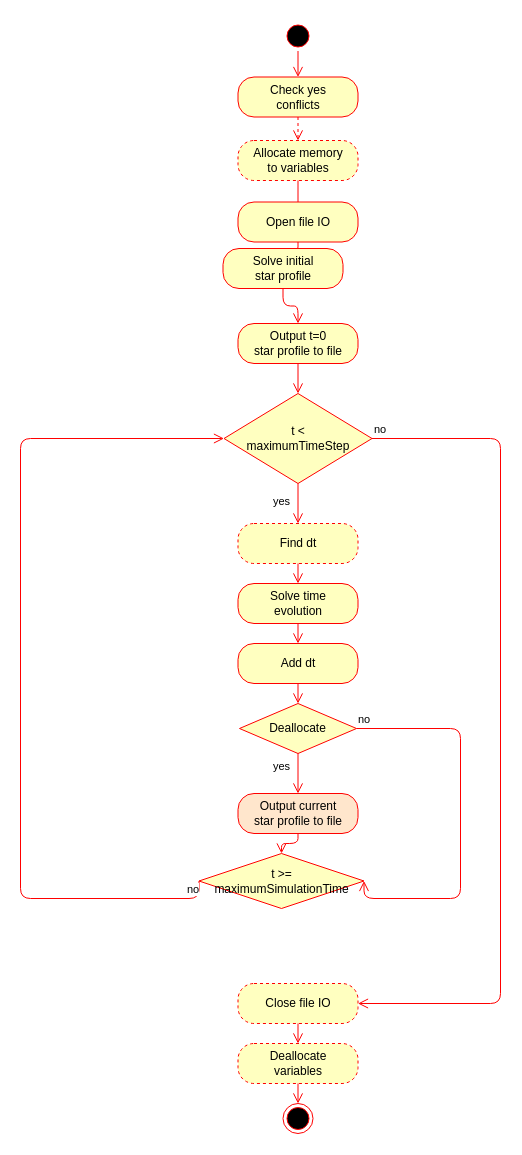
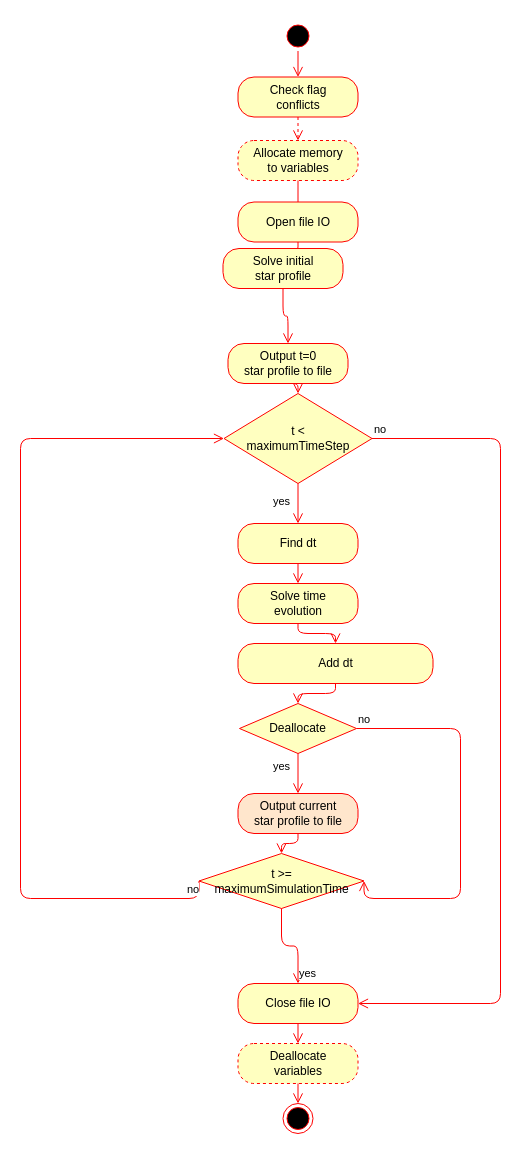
  <mxCell id="0" />
  <mxCell id="1" parent="0" />
  <mxCell id="2" value="" style="endArrow=open;strokeColor=#FF0000;endFill=1;rounded=0" parent="1" edge="1"><mxGeometry relative="1" as="geometry"><mxPoint x="370" y="398.865" as="targetPoint" /></mxGeometry></mxCell>
- <mxCell id="3" value="&lt;span style=&quot;white-space: nowrap&quot;&gt;Check yes&lt;/span&gt;&lt;br style=&quot;padding: 0px ; margin: 0px ; white-space: nowrap&quot;&gt;&lt;span style=&quot;white-space: nowrap&quot;&gt;conflicts&lt;/span&gt;" style="rounded=1;whiteSpace=wrap;html=1;arcSize=40;fontColor=#000000;fillColor=#ffffc0;strokeColor=#ff0000;" vertex="1" parent="1"><mxGeometry x="237.5" y="76.5" width="120" height="40" as="geometry" /></mxCell>
+ <mxCell id="3" value="&lt;span style=&quot;white-space: nowrap&quot;&gt;Check flag&lt;/span&gt;&lt;br style=&quot;padding: 0px ; margin: 0px ; white-space: nowrap&quot;&gt;&lt;span style=&quot;white-space: nowrap&quot;&gt;conflicts&lt;/span&gt;" style="rounded=1;whiteSpace=wrap;html=1;arcSize=40;fontColor=#000000;fillColor=#ffffc0;strokeColor=#ff0000;" vertex="1" parent="1"><mxGeometry x="237.5" y="76.5" width="120" height="40" as="geometry" /></mxCell>
  <mxCell id="4" value="" style="edgeStyle=orthogonalEdgeStyle;html=1;verticalAlign=bottom;endArrow=open;endSize=8;strokeColor=#ff0000;entryX=0.5;entryY=0;entryDx=0;entryDy=0;dashed=1;" edge="1" source="3" parent="1" target="5"><mxGeometry relative="1" as="geometry"><mxPoint x="297.5" y="235.5" as="targetPoint" /></mxGeometry></mxCell>
  <mxCell id="5" value="Allocate memory&lt;br&gt;to variables" style="rounded=1;whiteSpace=wrap;html=1;arcSize=40;fontColor=#000000;fillColor=#ffffc0;strokeColor=#ff0000;dashed=1;" vertex="1" parent="1"><mxGeometry x="237.5" y="140" width="120" height="40" as="geometry" /></mxCell>
  <mxCell id="6" value="" style="edgeStyle=orthogonalEdgeStyle;html=1;verticalAlign=bottom;endArrow=none;endSize=8;strokeColor=#ff0000;entryX=0.5;entryY=0;entryDx=0;entryDy=0;" edge="1" source="5" parent="1" target="7"><mxGeometry relative="1" as="geometry"><mxPoint x="297.5" y="355.5" as="targetPoint" /></mxGeometry></mxCell>
  <mxCell id="7" value="Open file IO" style="rounded=1;whiteSpace=wrap;html=1;arcSize=40;fontColor=#000000;fillColor=#ffffc0;strokeColor=#ff0000;" vertex="1" parent="1"><mxGeometry x="237.5" y="201.5" width="120" height="40" as="geometry" /></mxCell>
  <mxCell id="8" value="" style="edgeStyle=orthogonalEdgeStyle;html=1;verticalAlign=bottom;endArrow=open;endSize=8;strokeColor=#ff0000;entryX=0.5;entryY=0;entryDx=0;entryDy=0;" edge="1" source="7" parent="1" target="11"><mxGeometry relative="1" as="geometry"><mxPoint x="297.5" y="455.5" as="targetPoint" /></mxGeometry></mxCell>
  <mxCell id="9" value="" style="ellipse;html=1;shape=startState;fillColor=#000000;strokeColor=#ff0000;" vertex="1" parent="1"><mxGeometry x="282.5" y="20.5" width="30" height="30" as="geometry" /></mxCell>
  <mxCell id="10" value="" style="edgeStyle=orthogonalEdgeStyle;html=1;verticalAlign=bottom;endArrow=open;endSize=8;strokeColor=#ff0000;entryX=0.5;entryY=0;entryDx=0;entryDy=0;" edge="1" source="9" parent="1" target="3"><mxGeometry relative="1" as="geometry"><mxPoint x="282.5" y="110.5" as="targetPoint" /></mxGeometry></mxCell>
  <mxCell id="11" value="Solve initial&lt;br&gt;star profile" style="rounded=1;whiteSpace=wrap;html=1;arcSize=40;fontColor=#000000;fillColor=#ffffc0;strokeColor=#ff0000;" vertex="1" parent="1"><mxGeometry x="222.5" y="248" width="120" height="40" as="geometry" /></mxCell>
  <mxCell id="12" value="" style="edgeStyle=orthogonalEdgeStyle;html=1;verticalAlign=bottom;endArrow=open;endSize=8;strokeColor=#ff0000;entryX=0.5;entryY=0;entryDx=0;entryDy=0;" edge="1" source="11" parent="1" target="13"><mxGeometry relative="1" as="geometry"><mxPoint x="297.5" y="555.5" as="targetPoint" /></mxGeometry></mxCell>
- <mxCell id="13" value="Output t=0&lt;br&gt;star profile to file" style="rounded=1;whiteSpace=wrap;html=1;arcSize=40;fontColor=#000000;fillColor=#ffffc0;strokeColor=#ff0000;" vertex="1" parent="1"><mxGeometry x="237.5" y="323" width="120" height="40" as="geometry" /></mxCell>
+ <mxCell id="13" value="Output t=0&lt;br&gt;star profile to file" style="rounded=1;whiteSpace=wrap;html=1;arcSize=40;fontColor=#000000;fillColor=#ffffc0;strokeColor=#ff0000;" vertex="1" parent="1"><mxGeometry x="227.5" y="343" width="120" height="40" as="geometry" /></mxCell>
  <mxCell id="14" value="" style="edgeStyle=orthogonalEdgeStyle;html=1;verticalAlign=bottom;endArrow=open;endSize=8;strokeColor=#ff0000;exitX=0.5;exitY=1;exitDx=0;exitDy=0;entryX=0.5;entryY=0;entryDx=0;entryDy=0;" edge="1" parent="1" source="13" target="15"><mxGeometry relative="1" as="geometry"><mxPoint x="297" y="655.5" as="targetPoint" /><mxPoint x="297" y="595.5" as="sourcePoint" /></mxGeometry></mxCell>
  <mxCell id="15" value="t &amp;lt;&lt;br&gt;maximumTimeStep" style="rhombus;whiteSpace=wrap;html=1;fillColor=#ffffc0;strokeColor=#ff0000;" vertex="1" parent="1"><mxGeometry x="223.5" y="393" width="148" height="90" as="geometry" /></mxCell>
  <mxCell id="16" value="no" style="edgeStyle=orthogonalEdgeStyle;html=1;align=left;verticalAlign=bottom;endArrow=open;endSize=8;strokeColor=#ff0000;exitX=1;exitY=0.5;exitDx=0;exitDy=0;entryX=1;entryY=0.5;entryDx=0;entryDy=0;" edge="1" source="15" parent="1" target="18"><mxGeometry x="-1" relative="1" as="geometry"><mxPoint x="458" y="843" as="targetPoint" /><mxPoint x="400" y="493" as="sourcePoint" /><Array as="points"><mxPoint x="500" y="438" /><mxPoint x="500" y="1003" /></Array></mxGeometry></mxCell>
  <mxCell id="17" value="yes" style="edgeStyle=orthogonalEdgeStyle;html=1;align=left;verticalAlign=top;endArrow=open;endSize=8;strokeColor=#ff0000;entryX=0.5;entryY=0;entryDx=0;entryDy=0;" edge="1" source="15" parent="1" target="23"><mxGeometry x="-0.018" y="-31" relative="1" as="geometry"><mxPoint x="298" y="583" as="targetPoint" /><mxPoint x="4" y="-15" as="offset" /></mxGeometry></mxCell>
- <mxCell id="18" value="Close file IO" style="rounded=1;whiteSpace=wrap;html=1;arcSize=40;fontColor=#000000;fillColor=#ffffc0;strokeColor=#ff0000;dashed=1;" vertex="1" parent="1"><mxGeometry x="237.5" y="983" width="120" height="40" as="geometry" /></mxCell>
+ <mxCell id="18" value="Close file IO" style="rounded=1;whiteSpace=wrap;html=1;arcSize=40;fontColor=#000000;fillColor=#ffffc0;strokeColor=#ff0000;" vertex="1" parent="1"><mxGeometry x="237.5" y="983" width="120" height="40" as="geometry" /></mxCell>
  <mxCell id="19" value="" style="edgeStyle=orthogonalEdgeStyle;html=1;verticalAlign=bottom;endArrow=open;endSize=8;strokeColor=#ff0000;entryX=0.5;entryY=0;entryDx=0;entryDy=0;" edge="1" source="18" parent="1" target="20"><mxGeometry relative="1" as="geometry"><mxPoint x="297.5" y="1035.5" as="targetPoint" /></mxGeometry></mxCell>
  <mxCell id="20" value="Deallocate&lt;br&gt;variables" style="rounded=1;whiteSpace=wrap;html=1;arcSize=40;fontColor=#000000;fillColor=#ffffc0;strokeColor=#ff0000;dashed=1;" vertex="1" parent="1"><mxGeometry x="237.5" y="1043" width="120" height="40" as="geometry" /></mxCell>
  <mxCell id="21" value="" style="ellipse;html=1;shape=endState;fillColor=#000000;strokeColor=#ff0000;" vertex="1" parent="1"><mxGeometry x="282.5" y="1103" width="30" height="30" as="geometry" /></mxCell>
  <mxCell id="22" value="" style="edgeStyle=orthogonalEdgeStyle;html=1;verticalAlign=bottom;endArrow=open;endSize=8;strokeColor=#ff0000;" edge="1" parent="1" source="20" target="21"><mxGeometry relative="1" as="geometry"><mxPoint x="297.5" y="1135.5" as="targetPoint" /><mxPoint x="297.5" y="1035.5" as="sourcePoint" /></mxGeometry></mxCell>
- <mxCell id="23" value="Find dt" style="rounded=1;whiteSpace=wrap;html=1;arcSize=40;fontColor=#000000;fillColor=#ffffc0;strokeColor=#ff0000;dashed=1;" vertex="1" parent="1"><mxGeometry x="237.5" y="523" width="120" height="40" as="geometry" /></mxCell>
+ <mxCell id="23" value="Find dt" style="rounded=1;whiteSpace=wrap;html=1;arcSize=40;fontColor=#000000;fillColor=#ffffc0;strokeColor=#ff0000;" vertex="1" parent="1"><mxGeometry x="237.5" y="523" width="120" height="40" as="geometry" /></mxCell>
  <mxCell id="24" value="" style="edgeStyle=orthogonalEdgeStyle;html=1;verticalAlign=bottom;endArrow=open;endSize=8;strokeColor=#ff0000;entryX=0.5;entryY=0;entryDx=0;entryDy=0;" edge="1" source="23" parent="1" target="25"><mxGeometry relative="1" as="geometry"><mxPoint x="298" y="613" as="targetPoint" /></mxGeometry></mxCell>
  <mxCell id="25" value="Solve time &lt;br&gt;evolution" style="rounded=1;whiteSpace=wrap;html=1;arcSize=40;fontColor=#000000;fillColor=#ffffc0;strokeColor=#ff0000;" vertex="1" parent="1"><mxGeometry x="237.5" y="583" width="120" height="40" as="geometry" /></mxCell>
  <mxCell id="26" value="" style="edgeStyle=orthogonalEdgeStyle;html=1;verticalAlign=bottom;endArrow=open;endSize=8;strokeColor=#ff0000;entryX=0.5;entryY=0;entryDx=0;entryDy=0;" edge="1" source="25" parent="1" target="33"><mxGeometry relative="1" as="geometry"><mxPoint x="298" y="683" as="targetPoint" /></mxGeometry></mxCell>
  <mxCell id="27" value="Deallocate" style="rhombus;whiteSpace=wrap;html=1;fillColor=#ffffc0;strokeColor=#ff0000;" vertex="1" parent="1"><mxGeometry x="239" y="703" width="117" height="50" as="geometry" /></mxCell>
  <mxCell id="28" value="no" style="edgeStyle=orthogonalEdgeStyle;html=1;align=left;verticalAlign=bottom;endArrow=open;endSize=8;strokeColor=#ff0000;entryX=1;entryY=0.5;entryDx=0;entryDy=0;exitX=1;exitY=0.5;exitDx=0;exitDy=0;" edge="1" source="27" parent="1" target="30"><mxGeometry x="-1" relative="1" as="geometry"><mxPoint x="403" y="713" as="targetPoint" /><Array as="points"><mxPoint x="460" y="728" /><mxPoint x="460" y="898" /></Array></mxGeometry></mxCell>
  <mxCell id="29" value="yes" style="edgeStyle=orthogonalEdgeStyle;html=1;align=left;verticalAlign=top;endArrow=open;endSize=8;strokeColor=#ff0000;exitX=0.5;exitY=1;exitDx=0;exitDy=0;entryX=0.5;entryY=0;entryDx=0;entryDy=0;" edge="1" source="27" parent="1" target="35"><mxGeometry x="-1" y="-27" relative="1" as="geometry"><mxPoint x="140" y="803" as="targetPoint" /><mxPoint x="440" y="683" as="sourcePoint" /><mxPoint as="offset" /></mxGeometry></mxCell>
  <mxCell id="30" value="t &amp;gt;=&lt;br&gt;maximumSimulationTime" style="rhombus;whiteSpace=wrap;html=1;fillColor=#ffffc0;strokeColor=#ff0000;" vertex="1" parent="1"><mxGeometry x="198.5" y="853" width="165" height="55" as="geometry" /></mxCell>
  <mxCell id="31" value="no" style="edgeStyle=orthogonalEdgeStyle;html=1;align=left;verticalAlign=bottom;endArrow=open;endSize=8;strokeColor=#ff0000;exitX=0;exitY=0.5;exitDx=0;exitDy=0;entryX=0;entryY=0.5;entryDx=0;entryDy=0;" edge="1" source="30" parent="1" target="15"><mxGeometry x="-0.929" relative="1" as="geometry"><mxPoint x="50" y="683" as="targetPoint" /><Array as="points"><mxPoint x="20" y="898" /><mxPoint x="20" y="438" /></Array><mxPoint as="offset" /></mxGeometry></mxCell>
- <mxCell id="33" value="Add dt" style="rounded=1;whiteSpace=wrap;html=1;arcSize=40;fontColor=#000000;fillColor=#ffffc0;strokeColor=#ff0000;" vertex="1" parent="1"><mxGeometry x="237.5" y="643" width="120" height="40" as="geometry" /></mxCell>
+ <mxCell id="32" value="yes" style="edgeStyle=orthogonalEdgeStyle;html=1;align=left;verticalAlign=top;endArrow=open;endSize=8;strokeColor=#ff0000;entryX=0.5;entryY=0;entryDx=0;entryDy=0;" edge="1" source="30" parent="1" target="18"><mxGeometry x="-0.0" y="-34" relative="1" as="geometry"><mxPoint x="306" y="913" as="targetPoint" /><mxPoint x="7" y="-20" as="offset" /></mxGeometry></mxCell>
+ <mxCell id="33" value="Add dt" style="rounded=1;whiteSpace=wrap;html=1;arcSize=40;fontColor=#000000;fillColor=#ffffc0;strokeColor=#ff0000;" vertex="1" parent="1"><mxGeometry x="237.5" y="643" width="195" height="40" as="geometry" /></mxCell>
  <mxCell id="34" value="" style="edgeStyle=orthogonalEdgeStyle;html=1;verticalAlign=bottom;endArrow=open;endSize=8;strokeColor=#ff0000;exitX=0.5;exitY=1;exitDx=0;exitDy=0;entryX=0.5;entryY=0;entryDx=0;entryDy=0;" edge="1" source="33" parent="1" target="27"><mxGeometry relative="1" as="geometry"><mxPoint x="150" y="753" as="targetPoint" /></mxGeometry></mxCell>
  <mxCell id="35" value="Output current&lt;br&gt;star profile to file" style="rounded=1;whiteSpace=wrap;html=1;arcSize=40;fontColor=#000000;fillColor=#ffe6cc;strokeColor=#ff0000;" vertex="1" parent="1"><mxGeometry x="237.5" y="793" width="120" height="40" as="geometry" /></mxCell>
  <mxCell id="36" value="" style="edgeStyle=orthogonalEdgeStyle;html=1;verticalAlign=bottom;endArrow=open;endSize=8;strokeColor=#ff0000;entryX=0.5;entryY=0;entryDx=0;entryDy=0;" edge="1" source="35" parent="1" target="30"><mxGeometry relative="1" as="geometry"><mxPoint x="130" y="773" as="targetPoint" /></mxGeometry></mxCell>
